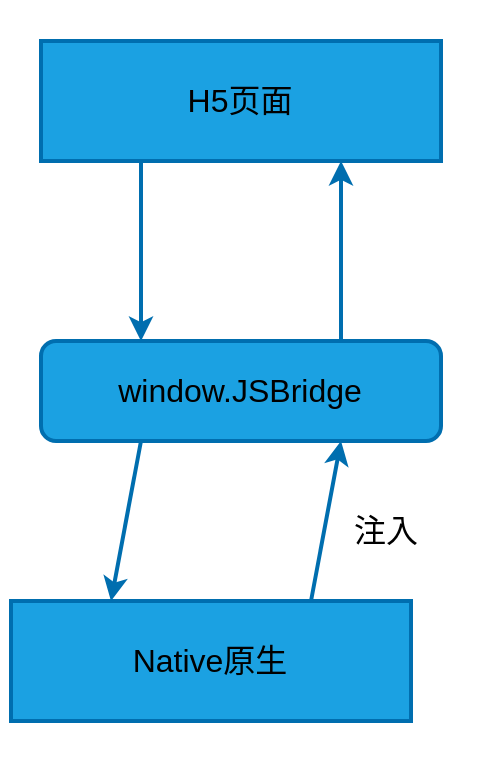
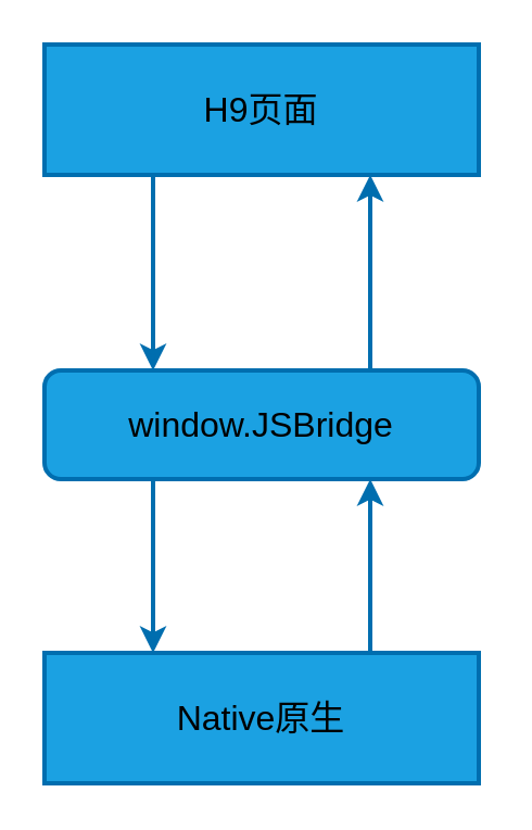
  <mxCell id="0" />
  <mxCell id="1" parent="0" />
  <mxCell id="2" value="" style="edgeStyle=none;html=1;exitX=0.25;exitY=1;exitDx=0;exitDy=0;entryX=0.25;entryY=0;entryDx=0;entryDy=0;fillColor=#1ba1e2;strokeColor=#006EAF;fontColor=#000000;strokeWidth=2;fontSize=16;" edge="1" parent="1" source="3" target="7"><mxGeometry relative="1" as="geometry" /></mxCell>
- <mxCell id="3" value="H5页面" style="rounded=0;whiteSpace=wrap;html=1;fillColor=#1ba1e2;fontColor=#000000;strokeColor=#006EAF;strokeWidth=2;fontSize=16;" vertex="1" parent="1"><mxGeometry x="20" width="200" height="60" as="geometry" y="20" /></mxCell>
+ <mxCell id="3" value="H9页面" style="rounded=0;whiteSpace=wrap;html=1;fillColor=#1ba1e2;fontColor=#000000;strokeColor=#006EAF;strokeWidth=2;fontSize=16;" vertex="1" parent="1"><mxGeometry x="20" width="200" height="60" as="geometry" y="20" /></mxCell>
  <mxCell id="4" value="" style="edgeStyle=none;html=1;entryX=0.75;entryY=1;entryDx=0;entryDy=0;exitX=0.75;exitY=0;exitDx=0;exitDy=0;fillColor=#1ba1e2;strokeColor=#006EAF;fontColor=#000000;strokeWidth=2;fontSize=16;" edge="1" parent="1" source="5" target="7"><mxGeometry relative="1" as="geometry" /></mxCell>
- <mxCell id="5" value="Native原生" style="rounded=0;whiteSpace=wrap;html=1;fillColor=#1ba1e2;fontColor=#000000;strokeColor=#006EAF;strokeWidth=2;fontSize=16;" vertex="1" parent="1"><mxGeometry x="5" y="300" width="200" height="60" as="geometry" /></mxCell>
+ <mxCell id="5" value="Native原生" style="rounded=0;whiteSpace=wrap;html=1;fillColor=#1ba1e2;fontColor=#000000;strokeColor=#006EAF;strokeWidth=2;fontSize=16;" vertex="1" parent="1"><mxGeometry x="20" y="300" width="200" height="60" as="geometry" /></mxCell>
  <mxCell id="6" value="" style="edgeStyle=none;html=1;exitX=0.25;exitY=1;exitDx=0;exitDy=0;entryX=0.25;entryY=0;entryDx=0;entryDy=0;fillColor=#1ba1e2;strokeColor=#006EAF;fontColor=#000000;strokeWidth=2;fontSize=16;" edge="1" parent="1" source="7" target="5"><mxGeometry relative="1" as="geometry" /></mxCell>
  <mxCell id="7" value="window.JSBridge" style="rounded=1;whiteSpace=wrap;html=1;fillColor=#1ba1e2;fontColor=#000000;strokeColor=#006EAF;strokeWidth=2;fontSize=16;" vertex="1" parent="1"><mxGeometry x="20" y="170" width="200" height="50" as="geometry" /></mxCell>
  <mxCell id="8" value="" style="edgeStyle=none;html=1;entryX=0.75;entryY=1;entryDx=0;entryDy=0;exitX=0.75;exitY=0;exitDx=0;exitDy=0;fillColor=#1ba1e2;strokeColor=#006EAF;fontColor=#000000;strokeWidth=2;fontSize=16;" edge="1" parent="1" source="7" target="3"><mxGeometry relative="1" as="geometry"><mxPoint x="150" y="310" as="sourcePoint" /><mxPoint x="150" y="240" as="targetPoint" /></mxGeometry></mxCell>
- <mxCell id="9" value="注入" style="text;html=1;strokeColor=none;fillColor=none;align=center;verticalAlign=middle;whiteSpace=wrap;rounded=0;fontColor=#000000;strokeWidth=2;fontSize=16;" vertex="1" parent="1"><mxGeometry x="163" y="250" width="60" height="30" as="geometry" /></mxCell>
